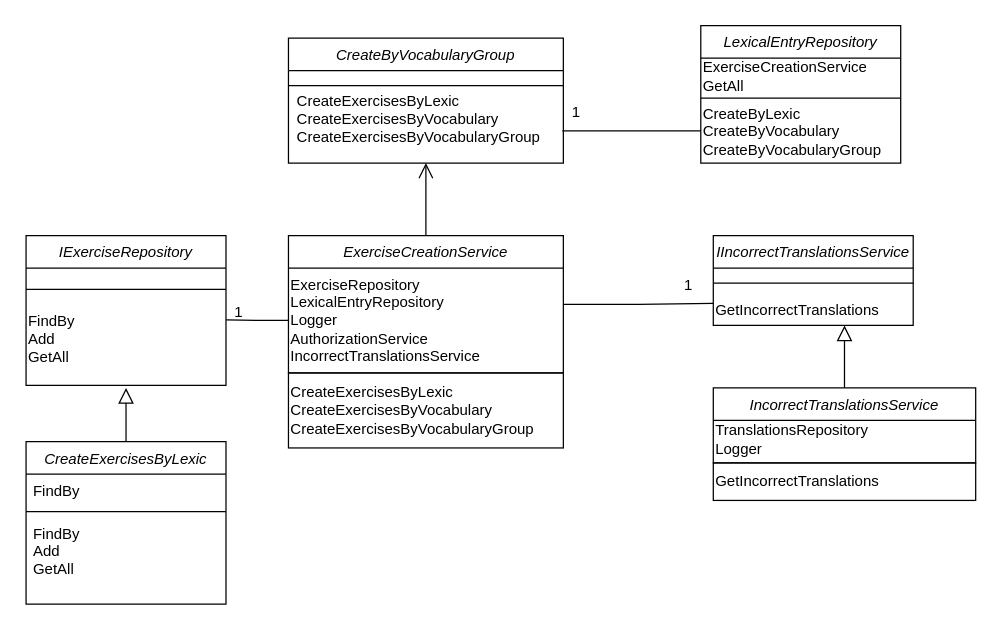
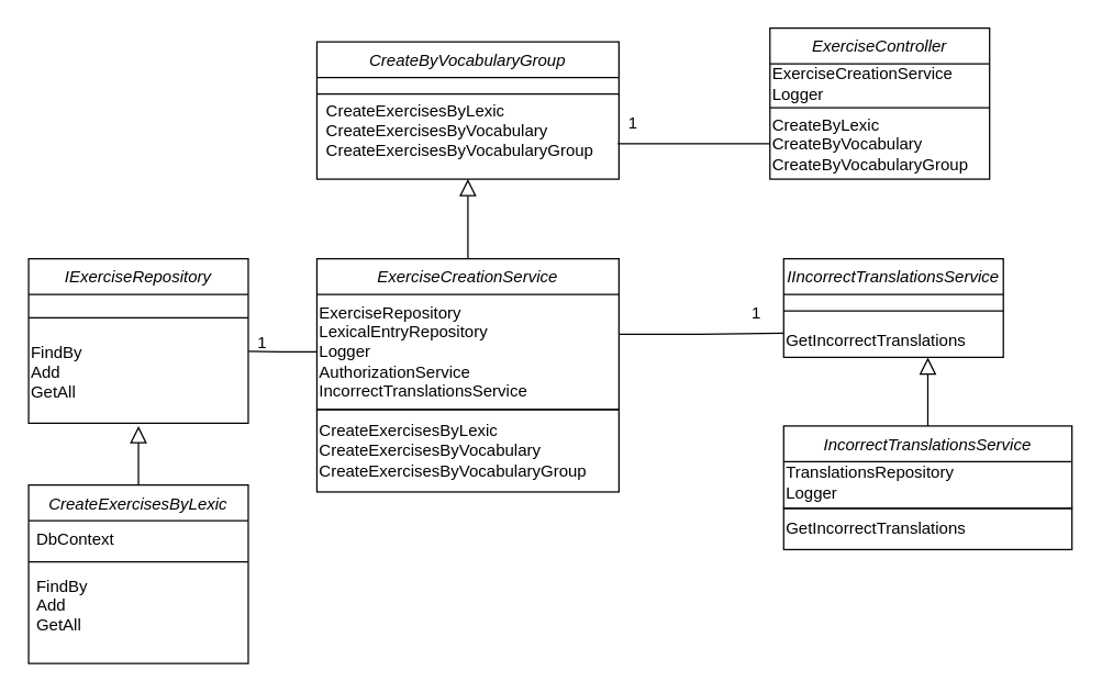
  <mxCell id="0" />
  <mxCell id="1" parent="0" />
  <mxCell id="2" style="edgeStyle=orthogonalEdgeStyle;rounded=0;orthogonalLoop=1;jettySize=auto;html=1;endArrow=none;endFill=0;entryX=1.02;entryY=0.684;entryDx=0;entryDy=0;entryPerimeter=0;" edge="1" parent="1" source="3" target="13"><mxGeometry relative="1" as="geometry"><mxPoint x="380" y="100" as="targetPoint" /><Array as="points"><mxPoint x="460" y="104" /></Array></mxGeometry></mxCell>
- <mxCell id="3" value="LexicalEntryRepository" style="swimlane;fontStyle=2;align=center;verticalAlign=top;childLayout=stackLayout;horizontal=1;startSize=26;horizontalStack=0;resizeParent=1;resizeLast=0;collapsible=1;marginBottom=0;rounded=0;shadow=0;strokeWidth=1;" parent="1" vertex="1"><mxGeometry x="560" y="20" width="160" height="110" as="geometry"><mxRectangle x="230" y="140" width="160" height="26" as="alternateBounds" /></mxGeometry></mxCell>
- <mxCell id="4" value="ExerciseCreationService&lt;br&gt;GetAll" style="text;html=1;align=left;verticalAlign=middle;resizable=0;points=[];autosize=1;strokeColor=none;" vertex="1" parent="3"><mxGeometry y="26" width="160" height="30" as="geometry" /></mxCell>
+ <mxCell id="3" value="ExerciseController" style="swimlane;fontStyle=2;align=center;verticalAlign=top;childLayout=stackLayout;horizontal=1;startSize=26;horizontalStack=0;resizeParent=1;resizeLast=0;collapsible=1;marginBottom=0;rounded=0;shadow=0;strokeWidth=1;" parent="1" vertex="1"><mxGeometry x="560" y="20" width="160" height="110" as="geometry"><mxRectangle x="230" y="140" width="160" height="26" as="alternateBounds" /></mxGeometry></mxCell>
+ <mxCell id="4" value="ExerciseCreationService&lt;br&gt;Logger" style="text;html=1;align=left;verticalAlign=middle;resizable=0;points=[];autosize=1;strokeColor=none;" vertex="1" parent="3"><mxGeometry y="26" width="160" height="30" as="geometry" /></mxCell>
  <mxCell id="5" value="" style="line;html=1;strokeWidth=1;align=left;verticalAlign=middle;spacingTop=-1;spacingLeft=3;spacingRight=3;rotatable=0;labelPosition=right;points=[];portConstraint=eastwest;" parent="3" vertex="1"><mxGeometry y="56" width="160" height="4" as="geometry" /></mxCell>
  <mxCell id="6" value="CreateByLexic&lt;br&gt;CreateByVocabulary&lt;br&gt;&lt;div style=&quot;&quot;&gt;&lt;span&gt;CreateByVocabularyGroup&lt;/span&gt;&lt;/div&gt;" style="text;html=1;align=left;verticalAlign=middle;resizable=0;points=[];autosize=1;strokeColor=none;" vertex="1" parent="3"><mxGeometry y="60" width="160" height="50" as="geometry" /></mxCell>
  <mxCell id="7" value="IIncorrectTranslationsService" style="swimlane;fontStyle=2;align=center;verticalAlign=top;childLayout=stackLayout;horizontal=1;startSize=26;horizontalStack=0;resizeParent=1;resizeLast=0;collapsible=1;marginBottom=0;rounded=0;shadow=0;strokeWidth=1;" parent="1" vertex="1"><mxGeometry x="570" y="188" width="160" height="72" as="geometry"><mxRectangle x="340" y="380" width="170" height="26" as="alternateBounds" /></mxGeometry></mxCell>
  <mxCell id="8" value="" style="line;html=1;strokeWidth=1;align=left;verticalAlign=middle;spacingTop=-1;spacingLeft=3;spacingRight=3;rotatable=0;labelPosition=right;points=[];portConstraint=eastwest;" parent="7" vertex="1"><mxGeometry y="26" width="160" height="24" as="geometry" /></mxCell>
  <mxCell id="9" value="GetIncorrectTranslations" style="text;html=1;align=left;verticalAlign=middle;resizable=0;points=[];autosize=1;strokeColor=none;" vertex="1" parent="7"><mxGeometry y="50" width="160" height="20" as="geometry" /></mxCell>
  <mxCell id="10" value="" style="group" vertex="1" connectable="0" parent="1"><mxGeometry x="230" y="30" width="220" height="100" as="geometry" /></mxCell>
  <mxCell id="11" value="CreateByVocabularyGroup" style="swimlane;fontStyle=2;align=center;verticalAlign=top;childLayout=stackLayout;horizontal=1;startSize=26;horizontalStack=0;resizeParent=1;resizeLast=0;collapsible=1;marginBottom=0;rounded=0;shadow=0;strokeWidth=1;" vertex="1" parent="10"><mxGeometry width="220" height="100" as="geometry"><mxRectangle x="550" y="140" width="160" height="26" as="alternateBounds" /></mxGeometry></mxCell>
  <mxCell id="12" value="" style="line;html=1;strokeWidth=1;align=left;verticalAlign=middle;spacingTop=-1;spacingLeft=3;spacingRight=3;rotatable=0;labelPosition=right;points=[];portConstraint=eastwest;" vertex="1" parent="11"><mxGeometry y="26" width="220" height="24" as="geometry" /></mxCell>
  <mxCell id="13" value="CreateExercisesByLexic&lt;br&gt;CreateExercisesByVocabulary&lt;br&gt;CreateExercisesByVocabularyGroup" style="text;html=1;align=left;verticalAlign=middle;resizable=0;points=[];autosize=1;strokeColor=none;" vertex="1" parent="10"><mxGeometry x="5" y="40" width="210" height="50" as="geometry" /></mxCell>
  <mxCell id="14" value="1" style="text;html=1;align=center;verticalAlign=middle;resizable=0;points=[];autosize=1;strokeColor=none;" vertex="1" parent="1"><mxGeometry x="450" y="80" width="20" height="20" as="geometry" /></mxCell>
- <mxCell id="15" style="edgeStyle=orthogonalEdgeStyle;rounded=0;orthogonalLoop=1;jettySize=auto;html=1;entryX=0.5;entryY=1;entryDx=0;entryDy=0;endArrow=open;endFill=0;strokeWidth=1;jumpSize=4;endSize=10;" edge="1" parent="1" source="17" target="11"><mxGeometry relative="1" as="geometry" /></mxCell>
+ <mxCell id="15" style="edgeStyle=orthogonalEdgeStyle;rounded=0;orthogonalLoop=1;jettySize=auto;html=1;entryX=0.5;entryY=1;entryDx=0;entryDy=0;endArrow=block;endFill=0;strokeWidth=1;jumpSize=4;endSize=10;" edge="1" parent="1" source="17" target="11"><mxGeometry relative="1" as="geometry" /></mxCell>
  <mxCell id="16" style="edgeStyle=orthogonalEdgeStyle;rounded=0;jumpSize=4;orthogonalLoop=1;jettySize=auto;html=1;entryX=0;entryY=0.212;entryDx=0;entryDy=0;entryPerimeter=0;endArrow=none;endFill=0;strokeWidth=1;" edge="1" parent="1" source="17" target="9"><mxGeometry relative="1" as="geometry" /></mxCell>
  <mxCell id="17" value="ExerciseCreationService" style="swimlane;fontStyle=2;align=center;verticalAlign=top;childLayout=stackLayout;horizontal=1;startSize=26;horizontalStack=0;resizeParent=1;resizeLast=0;collapsible=1;marginBottom=0;rounded=0;shadow=0;strokeWidth=1;" parent="1" vertex="1"><mxGeometry x="230" y="188" width="220" height="110" as="geometry"><mxRectangle x="550" y="140" width="160" height="26" as="alternateBounds" /></mxGeometry></mxCell>
  <mxCell id="18" value="&lt;span&gt;ExerciseRepository&lt;/span&gt;&lt;br&gt;&lt;span&gt;LexicalEntryRepository&lt;/span&gt;&lt;br&gt;&lt;span&gt;Logger&lt;/span&gt;&lt;br&gt;&lt;span&gt;AuthorizationService&lt;br&gt;IncorrectTranslationsService&lt;br&gt;&lt;/span&gt;" style="text;html=1;strokeColor=none;fillColor=none;align=left;verticalAlign=middle;whiteSpace=wrap;rounded=0;" vertex="1" parent="17"><mxGeometry y="26" width="220" height="84" as="geometry" /></mxCell>
  <mxCell id="19" value="&lt;div style=&quot;&quot;&gt;&lt;span&gt;CreateExercisesByLexic&lt;/span&gt;&lt;/div&gt;&lt;div style=&quot;&quot;&gt;&lt;span&gt;CreateExercisesByVocabulary&lt;/span&gt;&lt;/div&gt;&lt;div style=&quot;&quot;&gt;&lt;span&gt;CreateExercisesByVocabularyGroup&lt;/span&gt;&lt;/div&gt;" style="text;html=1;align=left;verticalAlign=middle;resizable=0;points=[];autosize=1;strokeColor=none;" vertex="1" parent="1"><mxGeometry x="230" y="303" width="220" height="50" as="geometry" /></mxCell>
  <mxCell id="20" value="" style="rounded=0;whiteSpace=wrap;html=1;align=left;fillColor=none;" vertex="1" parent="1"><mxGeometry x="230" y="298.003" width="220" height="60" as="geometry" /></mxCell>
  <mxCell id="21" value="1" style="text;html=1;align=center;verticalAlign=middle;resizable=0;points=[];autosize=1;strokeColor=none;" vertex="1" parent="1"><mxGeometry x="540" y="218" width="20" height="20" as="geometry" /></mxCell>
  <mxCell id="22" style="edgeStyle=orthogonalEdgeStyle;rounded=0;jumpSize=4;orthogonalLoop=1;jettySize=auto;html=1;endArrow=block;endFill=0;endSize=10;strokeWidth=1;" edge="1" parent="1" source="23"><mxGeometry relative="1" as="geometry"><mxPoint x="675" y="260" as="targetPoint" /></mxGeometry></mxCell>
  <mxCell id="23" value="IncorrectTranslationsService" style="swimlane;fontStyle=2;align=center;verticalAlign=top;childLayout=stackLayout;horizontal=1;startSize=26;horizontalStack=0;resizeParent=1;resizeLast=0;collapsible=1;marginBottom=0;rounded=0;shadow=0;strokeWidth=1;" vertex="1" parent="1"><mxGeometry x="570" y="310" width="210" height="60" as="geometry"><mxRectangle x="550" y="140" width="160" height="26" as="alternateBounds" /></mxGeometry></mxCell>
  <mxCell id="24" value="TranslationsRepository&lt;br&gt;&lt;div&gt;&lt;span&gt;Logger&lt;/span&gt;&lt;/div&gt;" style="text;html=1;align=left;verticalAlign=middle;resizable=0;points=[];autosize=1;strokeColor=none;" vertex="1" parent="23"><mxGeometry y="26" width="210" height="30" as="geometry" /></mxCell>
  <mxCell id="25" value="" style="rounded=0;whiteSpace=wrap;html=1;align=left;fillColor=none;" vertex="1" parent="1"><mxGeometry x="570" y="370" width="210" height="30" as="geometry" /></mxCell>
  <mxCell id="26" value="&lt;span&gt;GetIncorrectTranslations&lt;br&gt;&lt;/span&gt;" style="text;html=1;strokeColor=none;fillColor=none;align=left;verticalAlign=middle;whiteSpace=wrap;rounded=0;" vertex="1" parent="1"><mxGeometry x="570" y="370" width="210" height="30" as="geometry" /></mxCell>
  <mxCell id="27" value="IExerciseRepository" style="swimlane;fontStyle=2;align=center;verticalAlign=top;childLayout=stackLayout;horizontal=1;startSize=26;horizontalStack=0;resizeParent=1;resizeLast=0;collapsible=1;marginBottom=0;rounded=0;shadow=0;strokeWidth=1;" vertex="1" parent="1"><mxGeometry x="20" y="188" width="160" height="120" as="geometry"><mxRectangle x="340" y="380" width="170" height="26" as="alternateBounds" /></mxGeometry></mxCell>
  <mxCell id="28" value="" style="line;html=1;strokeWidth=1;align=left;verticalAlign=middle;spacingTop=-1;spacingLeft=3;spacingRight=3;rotatable=0;labelPosition=right;points=[];portConstraint=eastwest;" vertex="1" parent="27"><mxGeometry y="26" width="160" height="34" as="geometry" /></mxCell>
  <mxCell id="29" value="FindBy&lt;br&gt;Add&lt;br&gt;GetAll&lt;br&gt;&lt;br&gt;" style="text;html=1;align=left;verticalAlign=middle;resizable=0;points=[];autosize=1;strokeColor=none;" vertex="1" parent="27"><mxGeometry y="60" width="160" height="60" as="geometry" /></mxCell>
  <mxCell id="30" style="edgeStyle=orthogonalEdgeStyle;rounded=0;jumpSize=4;orthogonalLoop=1;jettySize=auto;html=1;entryX=1.001;entryY=0.125;entryDx=0;entryDy=0;entryPerimeter=0;endArrow=none;endFill=0;endSize=10;strokeWidth=1;" edge="1" parent="1" source="18" target="29"><mxGeometry relative="1" as="geometry"><Array as="points" /></mxGeometry></mxCell>
  <mxCell id="31" value="1" style="text;html=1;align=center;verticalAlign=middle;resizable=0;points=[];autosize=1;strokeColor=none;" vertex="1" parent="1"><mxGeometry x="180" y="240" width="20" height="20" as="geometry" /></mxCell>
  <mxCell id="32" style="edgeStyle=orthogonalEdgeStyle;rounded=0;jumpSize=4;orthogonalLoop=1;jettySize=auto;html=1;endArrow=block;endFill=0;endSize=10;strokeWidth=1;" edge="1" parent="1" source="33"><mxGeometry relative="1" as="geometry"><mxPoint x="100" y="310" as="targetPoint" /></mxGeometry></mxCell>
  <mxCell id="33" value="CreateExercisesByLexic" style="swimlane;fontStyle=2;align=center;verticalAlign=top;childLayout=stackLayout;horizontal=1;startSize=26;horizontalStack=0;resizeParent=1;resizeParentMax=0;resizeLast=0;collapsible=1;marginBottom=0;fillColor=none;" vertex="1" parent="1"><mxGeometry x="20" y="353" width="160" height="130" as="geometry" /></mxCell>
- <mxCell id="34" value="FindBy" style="text;strokeColor=none;fillColor=none;align=left;verticalAlign=top;spacingLeft=4;spacingRight=4;overflow=hidden;rotatable=0;points=[[0,0.5],[1,0.5]];portConstraint=eastwest;" vertex="1" parent="33"><mxGeometry y="26" width="160" height="26" as="geometry" /></mxCell>
+ <mxCell id="34" value="DbContext" style="text;strokeColor=none;fillColor=none;align=left;verticalAlign=top;spacingLeft=4;spacingRight=4;overflow=hidden;rotatable=0;points=[[0,0.5],[1,0.5]];portConstraint=eastwest;" vertex="1" parent="33"><mxGeometry y="26" width="160" height="26" as="geometry" /></mxCell>
  <mxCell id="35" value="" style="line;strokeWidth=1;fillColor=none;align=left;verticalAlign=middle;spacingTop=-1;spacingLeft=3;spacingRight=3;rotatable=0;labelPosition=right;points=[];portConstraint=eastwest;" vertex="1" parent="33"><mxGeometry y="52" width="160" height="8" as="geometry" /></mxCell>
  <mxCell id="36" value="FindBy&#10;Add&#10;GetAll" style="text;strokeColor=none;fillColor=none;align=left;verticalAlign=top;spacingLeft=4;spacingRight=4;overflow=hidden;rotatable=0;points=[[0,0.5],[1,0.5]];portConstraint=eastwest;" vertex="1" parent="33"><mxGeometry y="60" width="160" height="70" as="geometry" /></mxCell>
